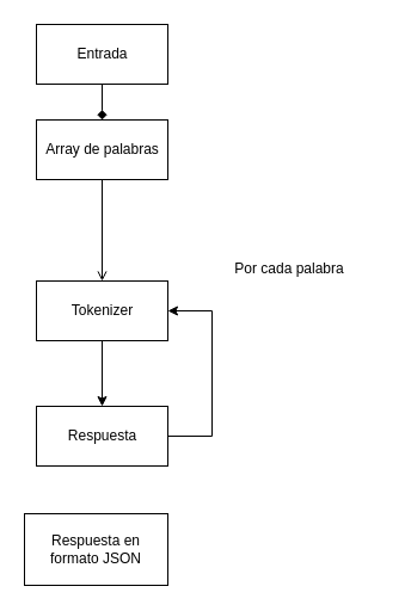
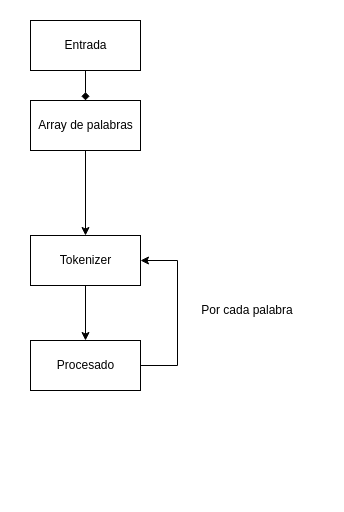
  <mxCell id="0" />
  <mxCell id="1" parent="0" />
  <mxCell id="2" style="edgeStyle=orthogonalEdgeStyle;rounded=0;orthogonalLoop=1;jettySize=auto;html=1;entryX=0.5;entryY=0;entryDx=0;entryDy=0;endArrow=diamond;" parent="1" source="3" target="5" edge="1"><mxGeometry relative="1" as="geometry" /></mxCell>
  <mxCell id="3" value="Entrada&lt;br&gt;" style="html=1;" parent="1" vertex="1"><mxGeometry x="30" y="20" width="110" height="50" as="geometry" /></mxCell>
- <mxCell id="4" style="edgeStyle=orthogonalEdgeStyle;rounded=0;orthogonalLoop=1;jettySize=auto;html=1;endArrow=open;" parent="1" source="5" target="7" edge="1"><mxGeometry relative="1" as="geometry" /></mxCell>
+ <mxCell id="4" style="edgeStyle=orthogonalEdgeStyle;rounded=0;orthogonalLoop=1;jettySize=auto;html=1;" parent="1" source="5" target="7" edge="1"><mxGeometry relative="1" as="geometry" /></mxCell>
  <mxCell id="5" value="Array de palabras" style="html=1;" parent="1" vertex="1"><mxGeometry x="30" y="100" width="110" height="50" as="geometry" /></mxCell>
- <mxCell id="6" value="Respuesta en formato JSON" style="rounded=0;whiteSpace=wrap;html=1;" parent="1" vertex="1"><mxGeometry x="20" y="430" width="120" height="60" as="geometry" /></mxCell>
  <mxCell id="7" value="Tokenizer&lt;br&gt;" style="html=1;" parent="1" vertex="1"><mxGeometry x="30" y="235" width="110" height="50" as="geometry" /></mxCell>
  <mxCell id="8" style="edgeStyle=orthogonalEdgeStyle;rounded=0;orthogonalLoop=1;jettySize=auto;html=1;entryX=1;entryY=0.5;entryDx=0;entryDy=0;exitX=1;exitY=0.5;exitDx=0;exitDy=0;" parent="1" source="9" target="7" edge="1"><mxGeometry relative="1" as="geometry"><mxPoint x="247" y="260" as="targetPoint" /><Array as="points"><mxPoint x="177" y="365" /><mxPoint x="177" y="260" /></Array></mxGeometry></mxCell>
- <mxCell id="9" value="Respuesta" style="html=1;" parent="1" vertex="1"><mxGeometry x="30" y="340" width="110" height="50" as="geometry" /></mxCell>
+ <mxCell id="9" value="Procesado" style="html=1;" parent="1" vertex="1"><mxGeometry x="30" y="340" width="110" height="50" as="geometry" /></mxCell>
  <mxCell id="10" value="" style="edgeStyle=orthogonalEdgeStyle;rounded=0;orthogonalLoop=1;jettySize=auto;html=1;exitX=0.5;exitY=1;exitDx=0;exitDy=0;entryX=0.5;entryY=0;entryDx=0;entryDy=0;" parent="1" source="7" target="9" edge="1"><mxGeometry relative="1" as="geometry"><mxPoint x="176" y="247" as="sourcePoint" /><mxPoint x="176" y="297" as="targetPoint" /></mxGeometry></mxCell>
- <mxCell id="11" value="Por cada palabra" style="text;html=1;strokeColor=none;fillColor=none;align=center;verticalAlign=middle;whiteSpace=wrap;rounded=0;" parent="1" vertex="1"><mxGeometry x="167" y="215" width="150" height="20" as="geometry" /></mxCell>
+ <mxCell id="11" value="Por cada palabra" style="text;html=1;strokeColor=none;fillColor=none;align=center;verticalAlign=middle;whiteSpace=wrap;rounded=0;" parent="1" vertex="1"><mxGeometry x="172" y="300" width="150" height="20" as="geometry" /></mxCell>
